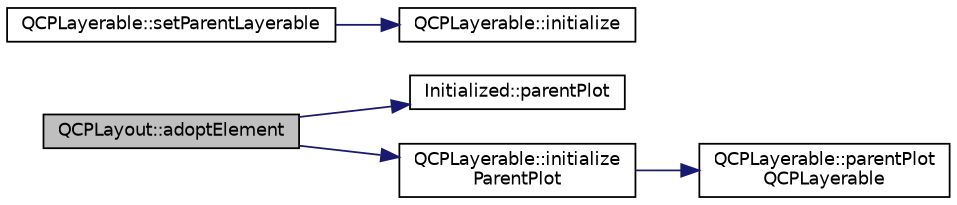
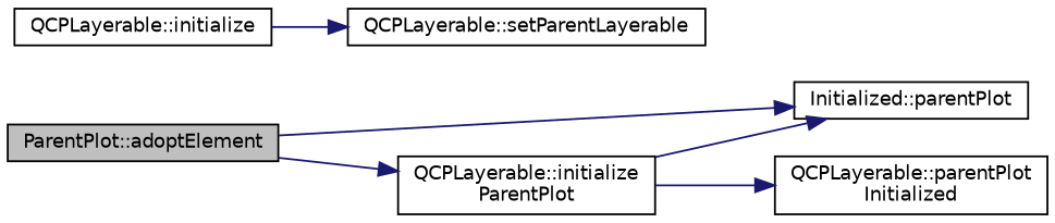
  digraph {
    rankdir=LR
    node [color=black fillcolor=white fontname=Helvetica fontsize=10 shape=record style=filled]
    edge [color=midnightblue fontname=Helvetica fontsize=10 labelfontname=Helvetica labelfontsize=10 style=solid]
-   n1 [fillcolor=grey75 fontcolor=black height=0.2 label="QCPLayout::adoptElement" width=0.4]
+   n1 [fillcolor=grey75 fontcolor=black height=0.2 label="ParentPlot::adoptElement" width=0.4]
    n2 [height=0.2 label="Initialized::parentPlot" width=0.4]
    n3 [height=0.2 label="QCPLayerable::initialize\lParentPlot" width=0.4]
    n4 [height=0.2 label="QCPLayerable::setParentLayerable" width=0.4]
    n5 [height=0.2 label="QCPLayerable::initialize" width=0.4]
-   n6 [height=0.2 label="QCPLayerable::parentPlot\lQCPLayerable" width=0.4]
+   n6 [height=0.2 label="QCPLayerable::parentPlot\lInitialized" width=0.4]
    n1 -> n2
    n1 -> n3
+   n3 -> n2
    n3 -> n6
-   n4 -> n5
+   n5 -> n4
  }
